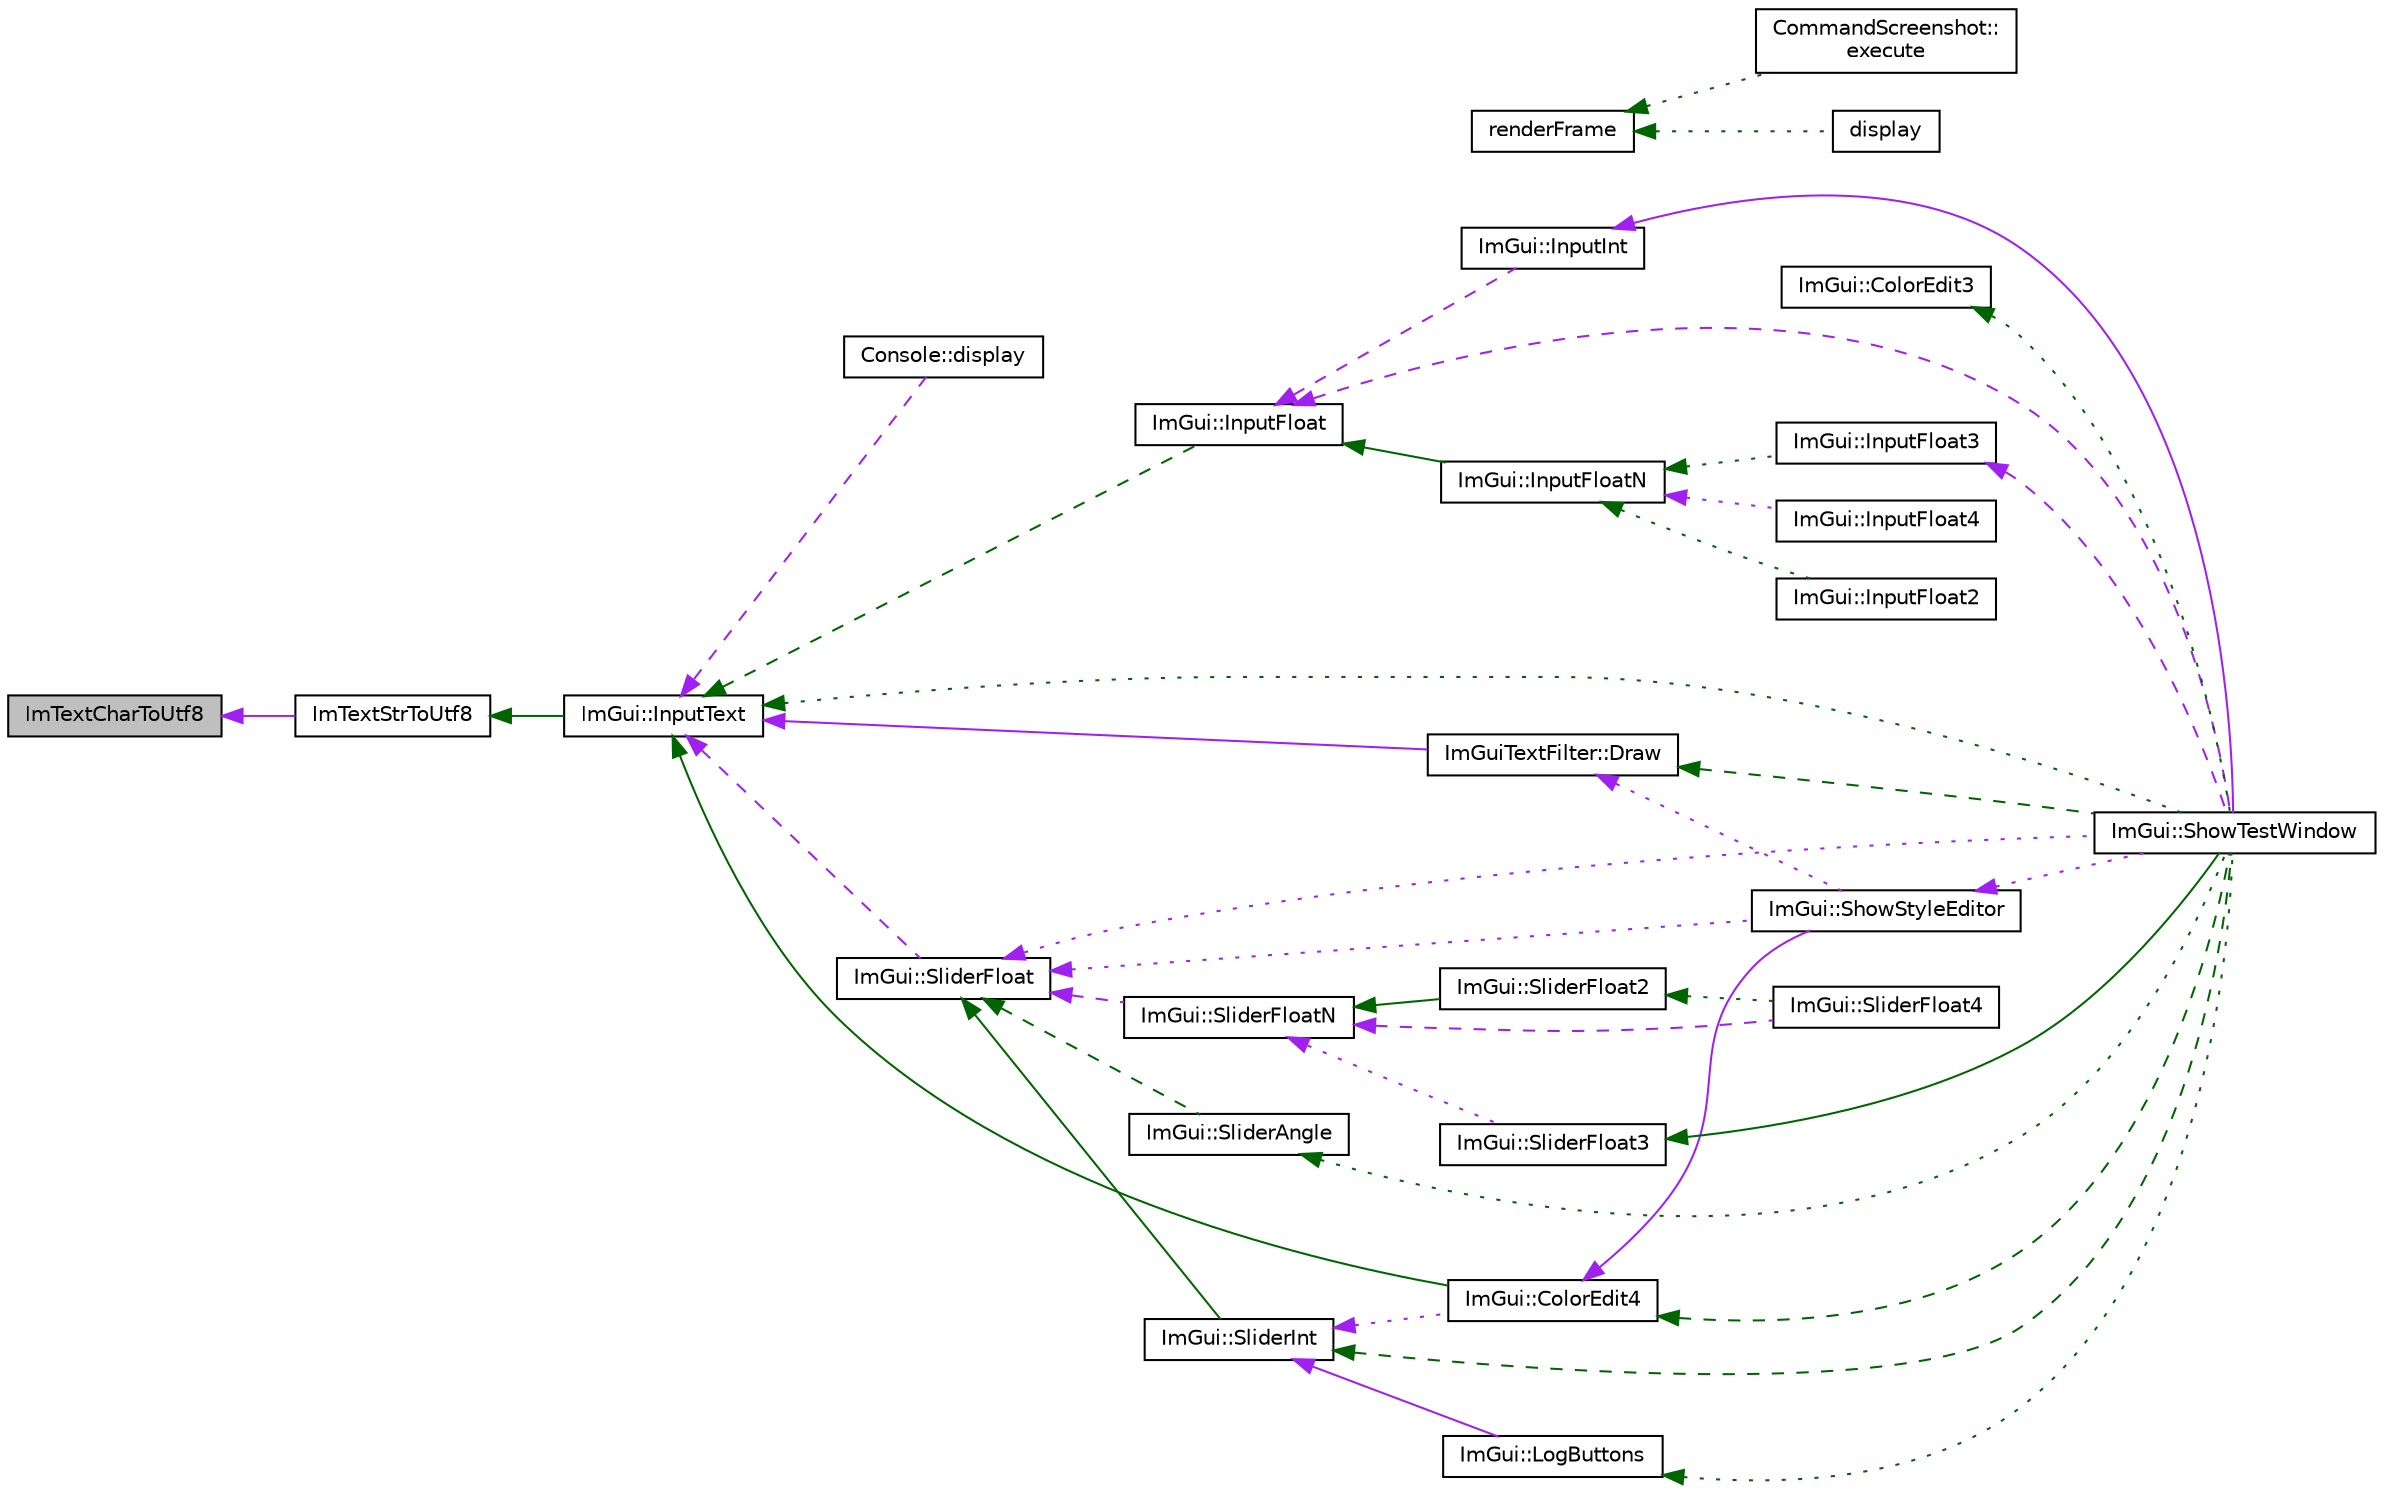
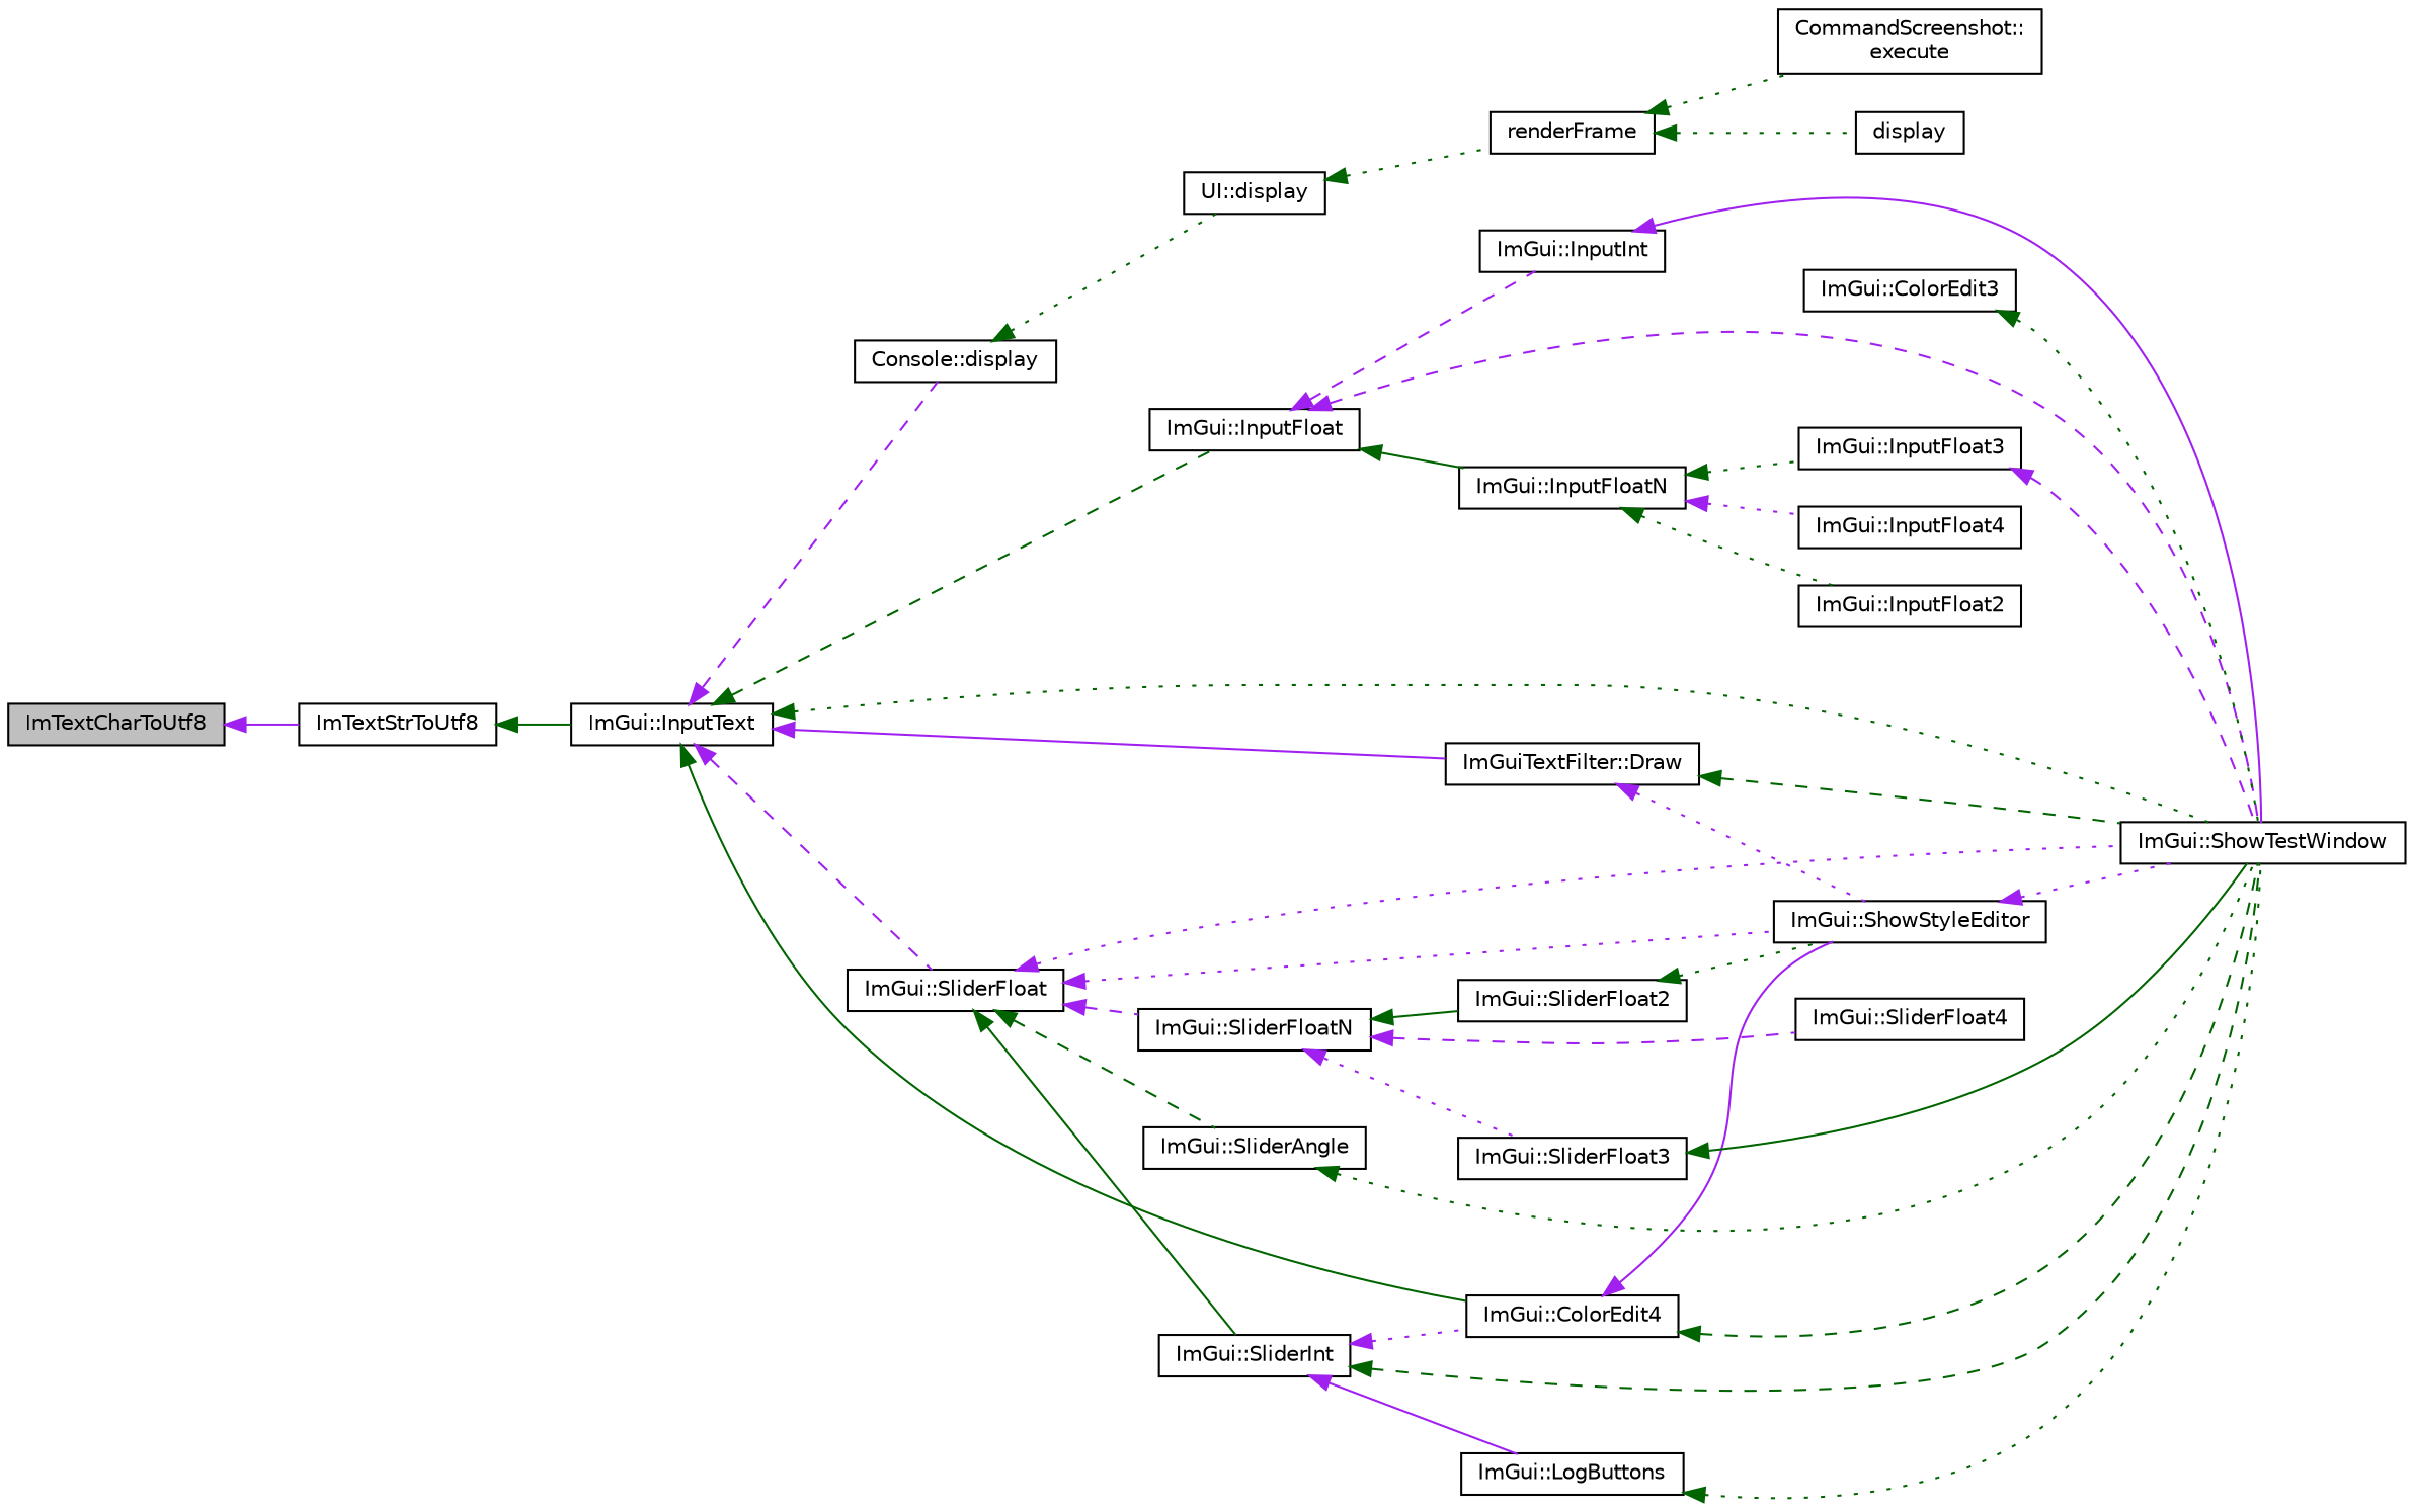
  digraph {
    rankdir=LR
    node [color=black fillcolor=white fontname=Helvetica fontsize=10 shape=record style=filled]
    edge [color=darkgreen dir=back fontname=Helvetica fontsize=10 labelfontname=Helvetica labelfontsize=10 style=dotted]
    n1 [fillcolor=grey75 fontcolor=black height=0.2 label=ImTextCharToUtf8 width=0.4]
    n2 [height=0.2 label=ImTextStrToUtf8 width=0.4]
    n3 [height=0.2 label="ImGui::InputText" width=0.4]
    n4 [height=0.2 label="Console::display" width=0.4]
    n5 [height=0.2 label="ImGuiTextFilter::Draw" width=0.4]
    n6 [height=0.2 label="ImGui::ShowTestWindow" width=0.4]
    n7 [height=0.2 label="ImGui::SliderFloat" width=0.4]
    n8 [height=0.2 label="ImGui::ColorEdit4" width=0.4]
    n9 [height=0.2 label="ImGui::InputFloat" width=0.4]
+   n10 [height=0.2 label="UI::display" width=0.4]
    n11 [height=0.2 label="ImGui::ShowStyleEditor" width=0.4]
    n12 [height=0.2 label="ImGui::SliderAngle" width=0.4]
    n13 [height=0.2 label="ImGui::SliderInt" width=0.4]
    n14 [height=0.2 label="ImGui::SliderFloatN" width=0.4]
    n15 [height=0.2 label="ImGui::InputInt" width=0.4]
    n16 [height=0.2 label="ImGui::InputFloatN" width=0.4]
    n17 [height=0.2 label=renderFrame width=0.4]
    n18 [height=0.2 label="CommandScreenshot::\lexecute" width=0.4]
    n19 [height=0.2 label=display width=0.4]
    n20 [height=0.2 label="ImGui::LogButtons" width=0.4]
    n21 [height=0.2 label="ImGui::SliderFloat2" width=0.4]
    n22 [height=0.2 label="ImGui::SliderFloat3" width=0.4]
    n23 [height=0.2 label="ImGui::SliderFloat4" width=0.4]
    n24 [height=0.2 label="ImGui::ColorEdit3" width=0.4]
    n25 [height=0.2 label="ImGui::InputFloat2" width=0.4]
    n26 [height=0.2 label="ImGui::InputFloat3" width=0.4]
    n27 [height=0.2 label="ImGui::InputFloat4" width=0.4]
    n1 -> n2 [color=purple style=solid]
    n2 -> n3 [style=solid]
    n3 -> n4 [color=purple style=dashed]
    n3 -> n5 [color=purple style=solid]
    n3 -> n6
    n3 -> n7 [color=purple style=dashed]
    n3 -> n8 [style=solid]
    n3 -> n9 [style=dashed]
+   n4 -> n10
    n5 -> n6 [style=dashed]
    n5 -> n11 [color=purple]
    n7 -> n6 [color=purple]
    n7 -> n11 [color=purple]
    n7 -> n12 [style=dashed]
    n7 -> n13 [style=solid]
    n7 -> n14 [color=purple style=dashed]
    n8 -> n6 [style=dashed]
    n8 -> n11 [color=purple style=solid]
    n9 -> n6 [color=purple style=dashed]
    n9 -> n15 [color=purple style=dashed]
    n9 -> n16 [style=solid]
+   n10 -> n17
    n11 -> n6 [color=purple]
    n12 -> n6
    n13 -> n6 [style=dashed]
    n13 -> n8 [color=purple]
    n13 -> n20 [color=purple style=solid]
    n14 -> n21 [style=solid]
    n14 -> n22 [color=purple]
    n14 -> n23 [color=purple style=dashed]
    n15 -> n6 [color=purple style=solid]
    n16 -> n25
    n16 -> n26
    n16 -> n27 [color=purple]
    n17 -> n18
    n17 -> n19
    n20 -> n6
-   n21 -> n23
+   n21 -> n11
    n22 -> n6 [style=solid]
    n24 -> n6
    n26 -> n6 [color=purple style=dashed]
  }
